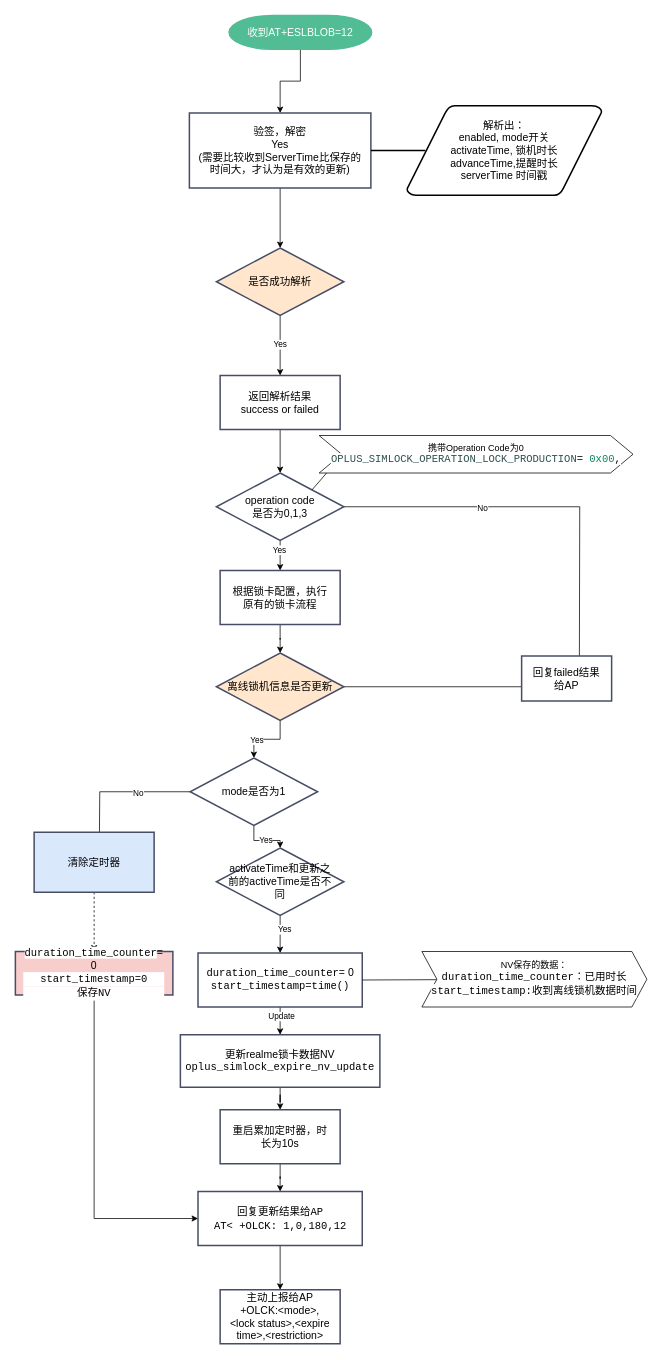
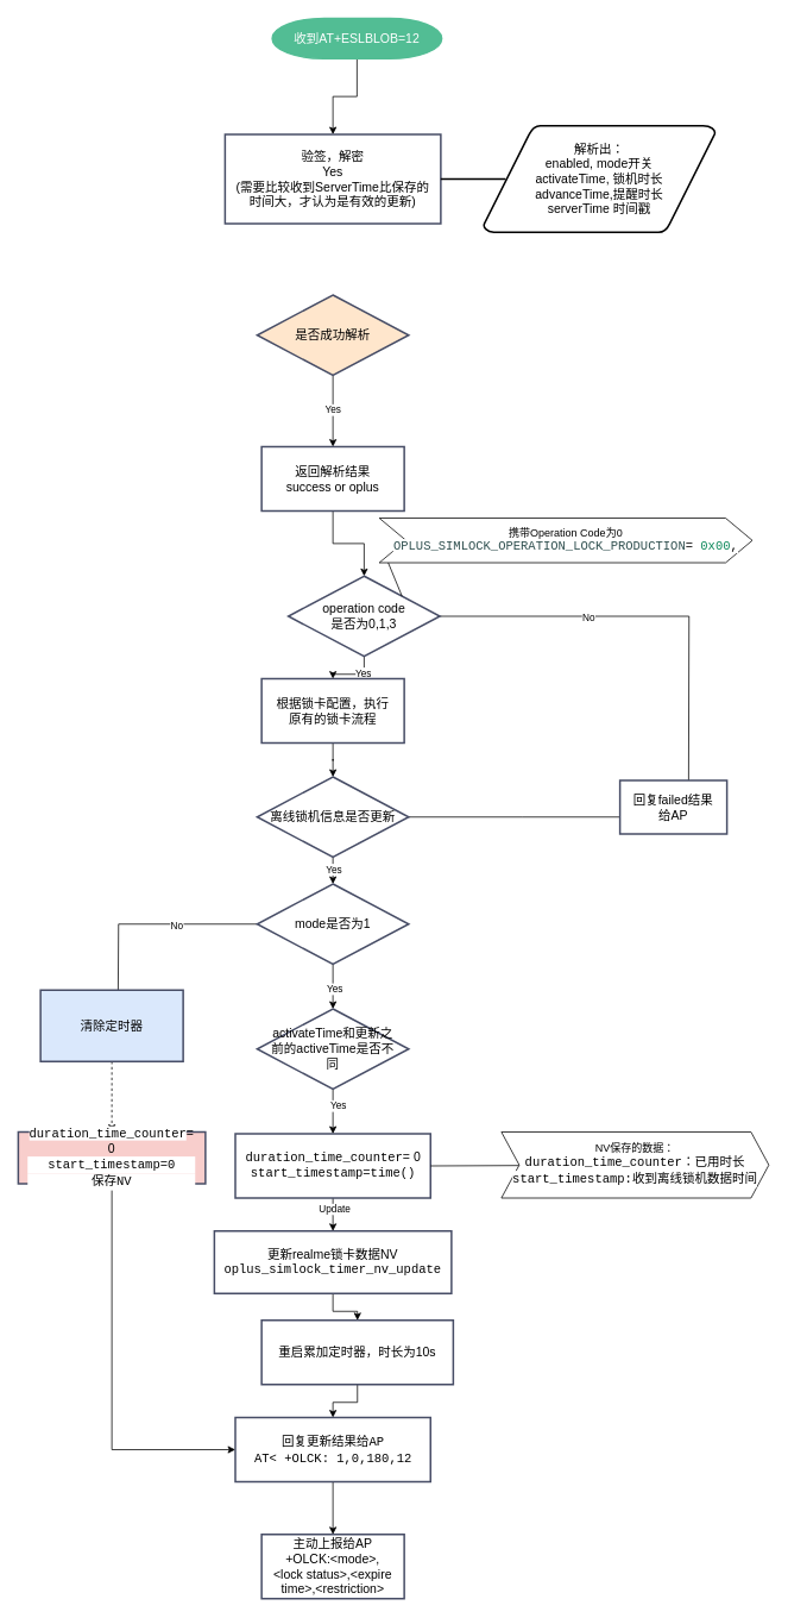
  <mxCell id="0" />
  <mxCell id="1" parent="0" />
  <mxCell id="2" value="" style="edgeStyle=orthogonalEdgeStyle;rounded=0;orthogonalLoop=1;jettySize=auto;html=1;" parent="1" source="3" target="5" edge="1"><mxGeometry relative="1" as="geometry" /></mxCell>
  <mxCell id="3" value="收到AT+ESLBLOB=12" style="fontSize=14;zwfType=basicShape;strokeWidth=2;html=1;shape=mxgraph.flowchart.terminator;whiteSpace=wrap;strokeColor=#52BD94;fontColor=#FFFFFF;fillColor=#52BD94;" parent="1" vertex="1"><mxGeometry x="305" y="20" width="190" height="45" as="geometry" /></mxCell>
- <mxCell id="4" value="" style="edgeStyle=orthogonalEdgeStyle;rounded=0;orthogonalLoop=1;jettySize=auto;html=1;" parent="1" source="5" target="10" edge="1"><mxGeometry relative="1" as="geometry" /></mxCell>
  <mxCell id="5" value="验签，解密&lt;br&gt;Yes&lt;br&gt;(需要比较收到ServerTime比保存的时间大，才认为是有效的更新)" style="fontSize=14;spacingLeft=10;spacingRight=10;zwfType=basicShape;rounded=0;strokeWidth=2;strokeColor=#474D66;whiteSpace=wrap;html=1;" parent="1" vertex="1"><mxGeometry x="252" y="150" width="242" height="100" as="geometry" /></mxCell>
  <mxCell id="6" value="&lt;span&gt;解析出：&lt;/span&gt;&lt;br&gt;&lt;span&gt;enabled, mode开关&lt;br&gt;activateTime, 锁机时长&lt;br&gt;advanceTime,提醒时长&lt;br&gt;serverTime 时间戳&lt;/span&gt;" style="fontSize=14;spacingLeft=10;spacingRight=10;zwfType=basicShape;shape=mxgraph.flowchart.data;html=1;strokeWidth=2;perimeter=parallelogramPerimeter;whiteSpace=wrap;rounded=1;arcSize=12;size=0.23;" parent="1" vertex="1"><mxGeometry x="542" y="140" width="260" height="120" as="geometry" /></mxCell>
  <mxCell id="7" value="" style="spacingLeft=10;spacingRight=10;zwfType=line;endArrow=none;html=1;startSize=14;endSize=14;strokeLinecap=round;sourcePerimeterSpacing=8;targetPerimeterSpacing=8;strokeWidth=2;exitX=1;exitY=0.5;exitDx=0;exitDy=0;entryX=0.095;entryY=0.5;entryDx=0;entryDy=0;entryPerimeter=0;" parent="1" source="5" target="6" edge="1"><mxGeometry width="160" height="10" relative="1" as="geometry"><mxPoint x="505" y="180" as="sourcePoint" /><mxPoint x="665" y="170" as="targetPoint" /></mxGeometry></mxCell>
  <mxCell id="8" value="" style="edgeStyle=orthogonalEdgeStyle;rounded=0;orthogonalLoop=1;jettySize=auto;html=1;" parent="1" source="10" target="12" edge="1"><mxGeometry relative="1" as="geometry" /></mxCell>
  <mxCell id="9" value="Yes" style="edgeLabel;html=1;align=center;verticalAlign=middle;resizable=0;points=[];" parent="8" vertex="1" connectable="0"><mxGeometry x="-0.058" y="-1" relative="1" as="geometry"><mxPoint as="offset" /></mxGeometry></mxCell>
  <mxCell id="10" value="是否成功解析" style="fontSize=14;spacingLeft=10;spacingRight=10;zwfType=basicShape;strokeWidth=2;rhombus;whiteSpace=wrap;html=1;strokeColor=#474D66;fillColor=#ffe6cc;" parent="1" vertex="1"><mxGeometry x="288" y="330" width="170" height="90" as="geometry" /></mxCell>
  <mxCell id="11" value="" style="edgeStyle=orthogonalEdgeStyle;rounded=0;orthogonalLoop=1;jettySize=auto;html=1;" parent="1" source="12" target="17" edge="1"><mxGeometry relative="1" as="geometry" /></mxCell>
- <mxCell id="12" value="返回解析结果&lt;div&gt;success or failed&lt;/div&gt;" style="fontSize=14;spacingLeft=10;spacingRight=10;zwfType=basicShape;rounded=0;strokeWidth=2;strokeColor=#474D66;whiteSpace=wrap;html=1;" parent="1" vertex="1"><mxGeometry x="293" y="500" width="160" height="72" as="geometry" /></mxCell>
+ <mxCell id="12" value="返回解析结果&lt;div&gt;success or oplus&lt;/div&gt;" style="fontSize=14;spacingLeft=10;spacingRight=10;zwfType=basicShape;rounded=0;strokeWidth=2;strokeColor=#474D66;whiteSpace=wrap;html=1;" parent="1" vertex="1"><mxGeometry x="293" y="500" width="160" height="72" as="geometry" /></mxCell>
  <mxCell id="13" style="edgeStyle=orthogonalEdgeStyle;rounded=0;orthogonalLoop=1;jettySize=auto;html=1;exitX=0.5;exitY=1;exitDx=0;exitDy=0;entryX=0.5;entryY=0;entryDx=0;entryDy=0;" parent="1" source="17" target="28" edge="1"><mxGeometry relative="1" as="geometry" /></mxCell>
  <mxCell id="14" value="Yes" style="edgeLabel;html=1;align=center;verticalAlign=middle;resizable=0;points=[];" parent="13" vertex="1" connectable="0"><mxGeometry x="-0.4" y="-2" relative="1" as="geometry"><mxPoint as="offset" /></mxGeometry></mxCell>
  <mxCell id="15" value="" style="edgeStyle=orthogonalEdgeStyle;rounded=0;orthogonalLoop=1;jettySize=auto;html=1;" parent="1" source="17" edge="1"><mxGeometry relative="1" as="geometry"><mxPoint x="772" y="885" as="targetPoint" /></mxGeometry></mxCell>
  <mxCell id="16" value="No" style="edgeLabel;html=1;align=center;verticalAlign=middle;resizable=0;points=[];" parent="15" vertex="1" connectable="0"><mxGeometry x="-0.3" y="-1" relative="1" as="geometry"><mxPoint as="offset" /></mxGeometry></mxCell>
- <mxCell id="17" value="operation code&lt;br&gt;是否为0,1,3" style="fontSize=14;spacingLeft=10;spacingRight=10;zwfType=basicShape;strokeWidth=2;rhombus;whiteSpace=wrap;html=1;strokeColor=#474D66;" parent="1" vertex="1"><mxGeometry x="288" y="630" width="170" height="90" as="geometry" /></mxCell>
+ <mxCell id="17" value="operation code&lt;br&gt;是否为0,1,3" style="fontSize=14;spacingLeft=10;spacingRight=10;zwfType=basicShape;strokeWidth=2;rhombus;whiteSpace=wrap;html=1;strokeColor=#474D66;" parent="1" vertex="1"><mxGeometry x="323" y="645" width="170" height="90" as="geometry" /></mxCell>
  <mxCell id="18" value="" style="edgeStyle=orthogonalEdgeStyle;rounded=0;orthogonalLoop=1;jettySize=auto;html=1;" parent="1" source="21" target="33" edge="1"><mxGeometry relative="1" as="geometry" /></mxCell>
  <mxCell id="19" value="Yes" style="edgeLabel;html=1;align=center;verticalAlign=middle;resizable=0;points=[];" parent="18" vertex="1" connectable="0"><mxGeometry x="0.336" relative="1" as="geometry"><mxPoint as="offset" /></mxGeometry></mxCell>
  <mxCell id="20" style="edgeStyle=orthogonalEdgeStyle;rounded=0;orthogonalLoop=1;jettySize=auto;html=1;exitX=1;exitY=0.5;exitDx=0;exitDy=0;entryX=0;entryY=0.5;entryDx=0;entryDy=0;" parent="1" source="21" edge="1"><mxGeometry relative="1" as="geometry"><mxPoint x="712" y="915" as="targetPoint" /></mxGeometry></mxCell>
- <mxCell id="21" value="离线锁机信息是否更新" style="fontSize=14;spacingLeft=10;spacingRight=10;zwfType=basicShape;strokeWidth=2;rhombus;whiteSpace=wrap;html=1;strokeColor=#474D66;fillColor=#ffe6cc;" parent="1" vertex="1"><mxGeometry x="288" y="870" width="170" height="90" as="geometry" /></mxCell>
+ <mxCell id="21" value="离线锁机信息是否更新" style="fontSize=14;spacingLeft=10;spacingRight=10;zwfType=basicShape;strokeWidth=2;rhombus;whiteSpace=wrap;html=1;strokeColor=#474D66;" parent="1" vertex="1"><mxGeometry x="288" y="870" width="170" height="90" as="geometry" /></mxCell>
  <mxCell id="22" value="" style="edgeStyle=orthogonalEdgeStyle;rounded=0;orthogonalLoop=1;jettySize=auto;html=1;" parent="1" source="23" target="38" edge="1"><mxGeometry relative="1" as="geometry" /></mxCell>
- <mxCell id="23" value="重启累加定时器，时长为10s" style="fontSize=14;spacingLeft=10;spacingRight=10;zwfType=basicShape;rounded=0;strokeWidth=2;strokeColor=#474D66;whiteSpace=wrap;html=1;" parent="1" vertex="1"><mxGeometry x="293" y="1479" width="160" height="72" as="geometry" /></mxCell>
+ <mxCell id="23" value="重启累加定时器，时长为10s" style="fontSize=14;spacingLeft=10;spacingRight=10;zwfType=basicShape;rounded=0;strokeWidth=2;strokeColor=#474D66;whiteSpace=wrap;html=1;" parent="1" vertex="1"><mxGeometry x="293" y="1479" width="215" height="72" as="geometry" /></mxCell>
  <mxCell id="24" value="" style="edgeStyle=orthogonalEdgeStyle;rounded=0;orthogonalLoop=1;jettySize=auto;html=1;" edge="1" parent="1" source="26" target="50"><mxGeometry relative="1" as="geometry" /></mxCell>
  <mxCell id="25" value="Update" style="edgeLabel;html=1;align=center;verticalAlign=middle;resizable=0;points=[];" vertex="1" connectable="0" parent="24"><mxGeometry x="-0.442" y="1" relative="1" as="geometry"><mxPoint as="offset" /></mxGeometry></mxCell>
  <mxCell id="26" value="&lt;span style=&quot;background-color: rgb(255, 255, 255); font-family: Consolas, &amp;quot;Courier New&amp;quot;, monospace; white-space: pre;&quot;&gt;duration_time_counter&lt;/span&gt;= 0&lt;div&gt;&lt;div style=&quot;background-color: rgb(255, 255, 255); font-family: Consolas, &amp;quot;Courier New&amp;quot;, monospace; line-height: 19px; white-space: pre;&quot;&gt;start_timestamp=time()&lt;/div&gt;&lt;/div&gt;" style="fontSize=14;spacingLeft=10;spacingRight=10;zwfType=basicShape;rounded=0;strokeWidth=2;strokeColor=#474D66;whiteSpace=wrap;html=1;" parent="1" vertex="1"><mxGeometry x="263.5" y="1270" width="219" height="72" as="geometry" /></mxCell>
  <mxCell id="27" value="" style="edgeStyle=orthogonalEdgeStyle;rounded=0;orthogonalLoop=1;jettySize=auto;html=1;" parent="1" source="28" target="21" edge="1"><mxGeometry relative="1" as="geometry" /></mxCell>
  <mxCell id="28" value="根据锁卡配置，执行原有的锁卡流程" style="fontSize=14;spacingLeft=10;spacingRight=10;zwfType=basicShape;rounded=0;strokeWidth=2;strokeColor=#474D66;whiteSpace=wrap;html=1;" parent="1" vertex="1"><mxGeometry x="293" y="760" width="160" height="72" as="geometry" /></mxCell>
  <mxCell id="29" value="" style="edgeStyle=orthogonalEdgeStyle;rounded=0;orthogonalLoop=1;jettySize=auto;html=1;" parent="1" source="33" target="36" edge="1"><mxGeometry relative="1" as="geometry" /></mxCell>
  <mxCell id="30" value="Yes" style="edgeLabel;html=1;align=center;verticalAlign=middle;resizable=0;points=[];" parent="29" vertex="1" connectable="0"><mxGeometry x="0.064" y="1" relative="1" as="geometry"><mxPoint as="offset" /></mxGeometry></mxCell>
  <mxCell id="31" value="" style="edgeStyle=orthogonalEdgeStyle;rounded=0;orthogonalLoop=1;jettySize=auto;html=1;" parent="1" source="33" edge="1"><mxGeometry relative="1" as="geometry"><mxPoint x="132" y="1120" as="targetPoint" /></mxGeometry></mxCell>
  <mxCell id="32" value="No" style="edgeLabel;html=1;align=center;verticalAlign=middle;resizable=0;points=[];" parent="31" vertex="1" connectable="0"><mxGeometry x="-0.246" y="1" relative="1" as="geometry"><mxPoint as="offset" /></mxGeometry></mxCell>
- <mxCell id="33" value="mode是否为1" style="fontSize=14;spacingLeft=10;spacingRight=10;zwfType=basicShape;strokeWidth=2;rhombus;whiteSpace=wrap;html=1;strokeColor=#474D66;" parent="1" vertex="1"><mxGeometry x="253" y="1010" width="170" height="90" as="geometry" /></mxCell>
+ <mxCell id="33" value="mode是否为1" style="fontSize=14;spacingLeft=10;spacingRight=10;zwfType=basicShape;strokeWidth=2;rhombus;whiteSpace=wrap;html=1;strokeColor=#474D66;" parent="1" vertex="1"><mxGeometry x="288" y="990" width="170" height="90" as="geometry" /></mxCell>
  <mxCell id="34" value="" style="edgeStyle=orthogonalEdgeStyle;rounded=0;orthogonalLoop=1;jettySize=auto;html=1;" parent="1" source="36" target="26" edge="1"><mxGeometry relative="1" as="geometry" /></mxCell>
  <mxCell id="35" value="Yes" style="edgeLabel;html=1;align=center;verticalAlign=middle;resizable=0;points=[];" vertex="1" connectable="0" parent="34"><mxGeometry x="-0.296" y="5" relative="1" as="geometry"><mxPoint as="offset" /></mxGeometry></mxCell>
  <mxCell id="36" value="activateTime和更新之前的activeTime是否不同" style="fontSize=14;spacingLeft=10;spacingRight=10;zwfType=basicShape;strokeWidth=2;rhombus;whiteSpace=wrap;html=1;strokeColor=#474D66;" parent="1" vertex="1"><mxGeometry x="288" y="1130" width="170" height="90" as="geometry" /></mxCell>
  <mxCell id="37" value="" style="edgeStyle=orthogonalEdgeStyle;rounded=0;orthogonalLoop=1;jettySize=auto;html=1;" parent="1" source="38" target="39" edge="1"><mxGeometry relative="1" as="geometry" /></mxCell>
  <mxCell id="38" value="&lt;font face=&quot;Consolas, Courier New, monospace&quot;&gt;&lt;span style=&quot;white-space: pre; background-color: rgb(255, 255, 255);&quot;&gt;回复更新结果给AP&lt;/span&gt;&lt;/font&gt;&lt;div&gt;&lt;font face=&quot;Consolas, Courier New, monospace&quot;&gt;&lt;span style=&quot;background-color: rgb(255, 255, 255);&quot;&gt;&lt;span style=&quot;white-space: pre;&quot;&gt;AT&amp;lt; +OLCK: 1,0,180,12&lt;/span&gt;&lt;br&gt;&lt;/span&gt;&lt;/font&gt;&lt;/div&gt;" style="fontSize=14;spacingLeft=10;spacingRight=10;zwfType=basicShape;rounded=0;strokeWidth=2;strokeColor=#474D66;whiteSpace=wrap;html=1;" parent="1" vertex="1"><mxGeometry x="263.5" y="1588" width="219" height="72" as="geometry" /></mxCell>
  <mxCell id="39" value="主动上报给AP&lt;div&gt;+OLCK:&amp;lt;mode&amp;gt;,&amp;lt;lock status&amp;gt;,&amp;lt;expire time&amp;gt;,&amp;lt;restriction&amp;gt;&lt;br&gt;&lt;/div&gt;" style="fontSize=14;spacingLeft=10;spacingRight=10;zwfType=basicShape;rounded=0;strokeWidth=2;strokeColor=#474D66;whiteSpace=wrap;html=1;" parent="1" vertex="1"><mxGeometry x="293" y="1719" width="160" height="72" as="geometry" /></mxCell>
  <mxCell id="40" value="NV保存的数据：&lt;div&gt;&lt;span style=&quot;font-size: 14px; background-color: rgb(255, 255, 255); font-family: Consolas, &amp;quot;Courier New&amp;quot;, monospace; white-space: pre;&quot;&gt;duration_time_counter&lt;/span&gt;&lt;span style=&quot;font-size: 14px;&quot;&gt;：已用时长&lt;/span&gt;&lt;div style=&quot;font-size: 14px;&quot;&gt;&lt;div style=&quot;background-color: rgb(255, 255, 255); font-family: Consolas, &amp;quot;Courier New&amp;quot;, monospace; line-height: 19px; white-space: pre;&quot;&gt;start_timestamp:收到离线锁机数据时间&lt;/div&gt;&lt;/div&gt;&lt;/div&gt;" style="shape=step;perimeter=stepPerimeter;whiteSpace=wrap;html=1;fixedSize=1;" parent="1" vertex="1"><mxGeometry x="562" y="1268" width="300" height="74" as="geometry" /></mxCell>
  <mxCell id="41" value="" style="edgeStyle=orthogonalEdgeStyle;rounded=0;orthogonalLoop=1;jettySize=auto;html=1;exitX=0.5;exitY=1;exitDx=0;exitDy=0;entryX=0.5;entryY=0;entryDx=0;entryDy=0;dashed=1;" parent="1" source="42" target="44" edge="1"><mxGeometry relative="1" as="geometry"><mxPoint x="132" y="1200" as="sourcePoint" /><mxPoint x="132" y="1276" as="targetPoint" /></mxGeometry></mxCell>
  <mxCell id="42" value="清除定时器" style="whiteSpace=wrap;html=1;fontSize=14;strokeColor=#474D66;spacingLeft=10;spacingRight=10;strokeWidth=2;fillColor=#dae8fc;" parent="1" vertex="1"><mxGeometry x="45" y="1109" width="160" height="80" as="geometry" /></mxCell>
  <mxCell id="43" style="edgeStyle=orthogonalEdgeStyle;rounded=0;orthogonalLoop=1;jettySize=auto;html=1;exitX=0.5;exitY=1;exitDx=0;exitDy=0;entryX=0;entryY=0.5;entryDx=0;entryDy=0;" parent="1" source="44" target="38" edge="1"><mxGeometry relative="1" as="geometry"><mxPoint x="132" y="1334" as="sourcePoint" /></mxGeometry></mxCell>
  <mxCell id="44" value="&lt;span style=&quot;background-color: rgb(255, 255, 255); font-family: Consolas, &amp;quot;Courier New&amp;quot;, monospace; white-space: pre;&quot;&gt;duration_time_counter&lt;/span&gt;= 0&lt;div&gt;&lt;div style=&quot;background-color: rgb(255, 255, 255); font-family: Consolas, &amp;quot;Courier New&amp;quot;, monospace; line-height: 19px; white-space: pre;&quot;&gt;start_timestamp=0&lt;/div&gt;&lt;/div&gt;&lt;div style=&quot;background-color: rgb(255, 255, 255); font-family: Consolas, &amp;quot;Courier New&amp;quot;, monospace; line-height: 19px; white-space: pre;&quot;&gt;保存NV&lt;/div&gt;" style="whiteSpace=wrap;html=1;fontSize=14;strokeColor=#474D66;spacingLeft=10;spacingRight=10;strokeWidth=2;fillColor=#f8cecc;" parent="1" vertex="1"><mxGeometry x="20" y="1268" width="210" height="58" as="geometry" /></mxCell>
  <mxCell id="45" value="回复failed结果给AP" style="whiteSpace=wrap;html=1;fontSize=14;strokeColor=#474D66;spacingLeft=10;spacingRight=10;strokeWidth=2;" parent="1" vertex="1"><mxGeometry x="695" y="874" width="120" height="60" as="geometry" /></mxCell>
  <mxCell id="46" value="" style="endArrow=none;html=1;rounded=0;entryX=1;entryY=0.5;entryDx=0;entryDy=0;" parent="1" source="40" target="26" edge="1"><mxGeometry width="50" height="50" relative="1" as="geometry"><mxPoint x="662" y="1310" as="sourcePoint" /><mxPoint x="712" y="1260" as="targetPoint" /></mxGeometry></mxCell>
  <mxCell id="47" value="&lt;div style=&quot;&quot;&gt;&lt;span style=&quot;background-color: initial;&quot;&gt;携带Operation Code为0&lt;/span&gt;&lt;/div&gt;&lt;div style=&quot;&quot;&gt;&lt;span style=&quot;background-color: rgb(255, 255, 255); font-family: Consolas, &amp;quot;Courier New&amp;quot;, monospace; font-size: 14px; white-space: pre; color: rgb(47, 79, 79);&quot;&gt;OPLUS_SIMLOCK_OPERATION_LOCK_PRODUCTION&lt;/span&gt;&lt;span style=&quot;background-color: rgb(255, 255, 255); font-family: Consolas, &amp;quot;Courier New&amp;quot;, monospace; font-size: 14px; white-space: pre;&quot;&gt;= &lt;/span&gt;&lt;span style=&quot;background-color: rgb(255, 255, 255); font-family: Consolas, &amp;quot;Courier New&amp;quot;, monospace; font-size: 14px; white-space: pre; color: rgb(9, 134, 88);&quot;&gt;0x00&lt;/span&gt;&lt;span style=&quot;background-color: rgb(255, 255, 255); font-family: Consolas, &amp;quot;Courier New&amp;quot;, monospace; font-size: 14px; white-space: pre;&quot;&gt;,&lt;/span&gt;&lt;/div&gt;" style="shape=step;perimeter=stepPerimeter;whiteSpace=wrap;html=1;fixedSize=1;align=center;size=30;labelBorderColor=none;labelPosition=center;verticalLabelPosition=middle;verticalAlign=middle;" parent="1" vertex="1"><mxGeometry x="425" y="580" width="418.5" height="50" as="geometry" /></mxCell>
  <mxCell id="48" value="" style="endArrow=none;html=1;rounded=0;exitX=1;exitY=0;exitDx=0;exitDy=0;entryX=0.024;entryY=1;entryDx=0;entryDy=0;entryPerimeter=0;" parent="1" source="17" target="47" edge="1"><mxGeometry width="50" height="50" relative="1" as="geometry"><mxPoint x="542" y="770" as="sourcePoint" /><mxPoint x="424.511" y="641" as="targetPoint" /></mxGeometry></mxCell>
  <mxCell id="49" value="" style="edgeStyle=orthogonalEdgeStyle;rounded=0;orthogonalLoop=1;jettySize=auto;html=1;" edge="1" parent="1" source="50" target="23"><mxGeometry relative="1" as="geometry" /></mxCell>
- <mxCell id="50" value="更新realme锁卡数据NV&lt;div&gt;&lt;div style=&quot;background-color: rgb(255, 255, 255); font-family: Consolas, &amp;quot;Courier New&amp;quot;, monospace; line-height: 19px; white-space: pre;&quot;&gt;oplus_simlock_expire_nv_update&lt;/div&gt;&lt;/div&gt;" style="fontSize=14;spacingLeft=10;spacingRight=10;zwfType=basicShape;rounded=0;strokeWidth=2;strokeColor=#474D66;whiteSpace=wrap;html=1;" vertex="1" parent="1"><mxGeometry x="240" y="1379" width="266" height="70" as="geometry" /></mxCell>
+ <mxCell id="50" value="更新realme锁卡数据NV&lt;div&gt;&lt;div style=&quot;background-color: rgb(255, 255, 255); font-family: Consolas, &amp;quot;Courier New&amp;quot;, monospace; line-height: 19px; white-space: pre;&quot;&gt;oplus_simlock_timer_nv_update&lt;/div&gt;&lt;/div&gt;" style="fontSize=14;spacingLeft=10;spacingRight=10;zwfType=basicShape;rounded=0;strokeWidth=2;strokeColor=#474D66;whiteSpace=wrap;html=1;" vertex="1" parent="1"><mxGeometry x="240" y="1379" width="266" height="70" as="geometry" /></mxCell>
